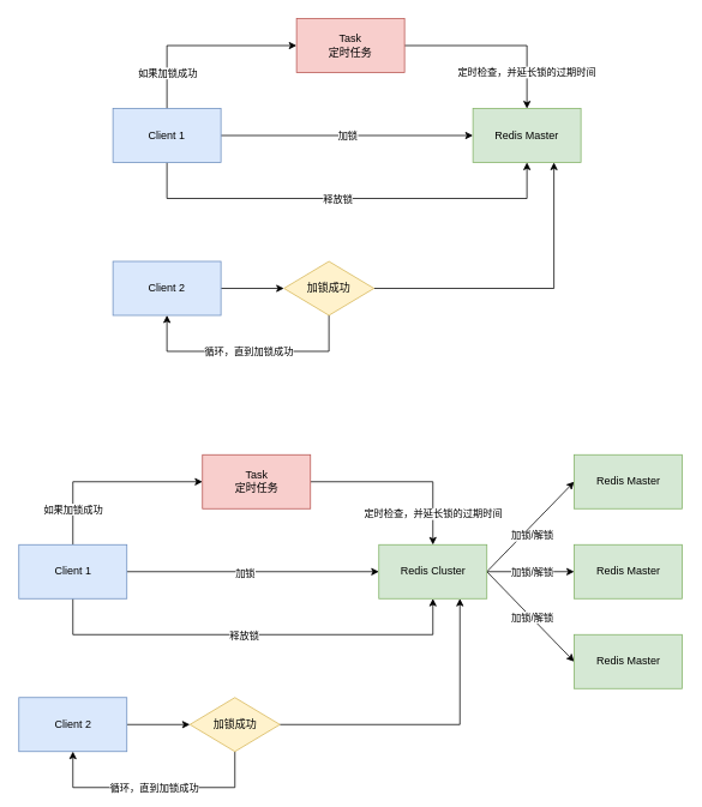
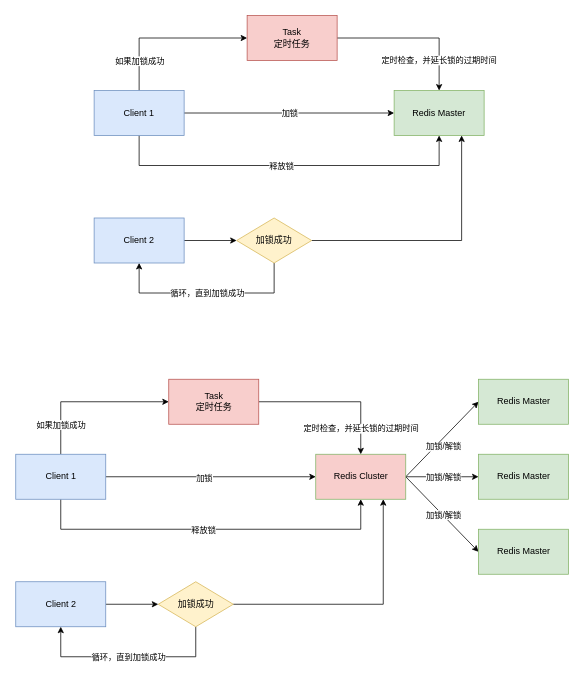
  <mxCell id="0" />
  <mxCell id="1" parent="0" />
  <mxCell id="2" style="edgeStyle=orthogonalEdgeStyle;rounded=0;orthogonalLoop=1;jettySize=auto;html=1;exitX=1;exitY=0.5;exitDx=0;exitDy=0;" edge="1" parent="1" source="8" target="9"><mxGeometry relative="1" as="geometry" /></mxCell>
  <mxCell id="3" value="加锁" style="edgeLabel;html=1;align=center;verticalAlign=middle;resizable=0;points=[];" vertex="1" connectable="0" parent="2"><mxGeometry x="-0.093" y="1" relative="1" as="geometry"><mxPoint x="13" y="1" as="offset" /></mxGeometry></mxCell>
  <mxCell id="4" style="edgeStyle=orthogonalEdgeStyle;rounded=0;orthogonalLoop=1;jettySize=auto;html=1;exitX=0.5;exitY=0;exitDx=0;exitDy=0;entryX=0;entryY=0.5;entryDx=0;entryDy=0;" edge="1" parent="1" source="8" target="12"><mxGeometry relative="1" as="geometry" /></mxCell>
  <mxCell id="5" value="如果加锁成功" style="edgeLabel;html=1;align=center;verticalAlign=middle;resizable=0;points=[];" vertex="1" connectable="0" parent="4"><mxGeometry x="0.028" y="3" relative="1" as="geometry"><mxPoint x="-40" y="33" as="offset" /></mxGeometry></mxCell>
  <mxCell id="6" style="edgeStyle=orthogonalEdgeStyle;rounded=0;orthogonalLoop=1;jettySize=auto;html=1;exitX=0.5;exitY=1;exitDx=0;exitDy=0;entryX=0.5;entryY=1;entryDx=0;entryDy=0;" edge="1" parent="1" source="8" target="9"><mxGeometry relative="1" as="geometry"><Array as="points"><mxPoint x="185" y="220" /><mxPoint x="585" y="220" /></Array></mxGeometry></mxCell>
  <mxCell id="7" value="释放锁" style="edgeLabel;html=1;align=center;verticalAlign=middle;resizable=0;points=[];" vertex="1" connectable="0" parent="6"><mxGeometry x="-0.046" relative="1" as="geometry"><mxPoint as="offset" /></mxGeometry></mxCell>
  <mxCell id="8" value="Client 1" style="rounded=0;whiteSpace=wrap;html=1;fillColor=#dae8fc;strokeColor=#6c8ebf;" vertex="1" parent="1"><mxGeometry x="125" y="120" width="120" height="60" as="geometry" /></mxCell>
  <mxCell id="9" value="Redis Master" style="rounded=0;whiteSpace=wrap;html=1;fillColor=#d5e8d4;strokeColor=#82b366;" vertex="1" parent="1"><mxGeometry x="525" y="120" width="120" height="60" as="geometry" /></mxCell>
  <mxCell id="10" style="edgeStyle=orthogonalEdgeStyle;rounded=0;orthogonalLoop=1;jettySize=auto;html=1;exitX=1;exitY=0.5;exitDx=0;exitDy=0;entryX=0.5;entryY=0;entryDx=0;entryDy=0;" edge="1" parent="1" source="12" target="9"><mxGeometry relative="1" as="geometry" /></mxCell>
  <mxCell id="11" value="定时检查，并延长锁的过期时间" style="edgeLabel;html=1;align=center;verticalAlign=middle;resizable=0;points=[];" vertex="1" connectable="0" parent="10"><mxGeometry x="0.602" y="-1" relative="1" as="geometry"><mxPoint as="offset" /></mxGeometry></mxCell>
  <mxCell id="12" value="Task&lt;br&gt;定时任务" style="rounded=0;whiteSpace=wrap;html=1;fillColor=#f8cecc;strokeColor=#b85450;" vertex="1" parent="1"><mxGeometry x="329" y="20" width="120" height="60" as="geometry" /></mxCell>
  <mxCell id="13" style="edgeStyle=orthogonalEdgeStyle;rounded=0;orthogonalLoop=1;jettySize=auto;html=1;exitX=1;exitY=0.5;exitDx=0;exitDy=0;entryX=0;entryY=0.5;entryDx=0;entryDy=0;" edge="1" parent="1" source="14" target="18"><mxGeometry relative="1" as="geometry" /></mxCell>
  <mxCell id="14" value="Client 2" style="rounded=0;whiteSpace=wrap;html=1;fillColor=#dae8fc;strokeColor=#6c8ebf;" vertex="1" parent="1"><mxGeometry x="125" y="290" width="120" height="60" as="geometry" /></mxCell>
  <mxCell id="15" style="edgeStyle=orthogonalEdgeStyle;rounded=0;orthogonalLoop=1;jettySize=auto;html=1;exitX=1;exitY=0.5;exitDx=0;exitDy=0;entryX=0.75;entryY=1;entryDx=0;entryDy=0;" edge="1" parent="1" source="18" target="9"><mxGeometry relative="1" as="geometry" /></mxCell>
  <mxCell id="16" style="edgeStyle=orthogonalEdgeStyle;rounded=0;orthogonalLoop=1;jettySize=auto;html=1;exitX=0.5;exitY=1;exitDx=0;exitDy=0;entryX=0.5;entryY=1;entryDx=0;entryDy=0;" edge="1" parent="1" source="18" target="14"><mxGeometry relative="1" as="geometry"><Array as="points"><mxPoint x="365" y="390" /><mxPoint x="185" y="390" /></Array></mxGeometry></mxCell>
  <mxCell id="17" value="循环，直到加锁成功" style="edgeLabel;html=1;align=center;verticalAlign=middle;resizable=0;points=[];" vertex="1" connectable="0" parent="16"><mxGeometry x="-0.123" y="2" relative="1" as="geometry"><mxPoint x="-16" y="-2" as="offset" /></mxGeometry></mxCell>
  <mxCell id="18" value="加锁成功" style="rhombus;whiteSpace=wrap;html=1;fillColor=#fff2cc;strokeColor=#d6b656;" vertex="1" parent="1"><mxGeometry x="315" y="290" width="100" height="60" as="geometry" /></mxCell>
  <mxCell id="19" style="edgeStyle=orthogonalEdgeStyle;rounded=0;orthogonalLoop=1;jettySize=auto;html=1;exitX=0.5;exitY=0;exitDx=0;exitDy=0;entryX=0;entryY=0.5;entryDx=0;entryDy=0;" edge="1" parent="1" source="25" target="35"><mxGeometry relative="1" as="geometry" /></mxCell>
  <mxCell id="20" value="如果加锁成功" style="edgeLabel;html=1;align=center;verticalAlign=middle;resizable=0;points=[];" vertex="1" connectable="0" parent="19"><mxGeometry x="0.028" y="3" relative="1" as="geometry"><mxPoint x="-40" y="33" as="offset" /></mxGeometry></mxCell>
  <mxCell id="21" style="edgeStyle=orthogonalEdgeStyle;rounded=0;orthogonalLoop=1;jettySize=auto;html=1;exitX=0.5;exitY=1;exitDx=0;exitDy=0;entryX=0.5;entryY=1;entryDx=0;entryDy=0;" edge="1" parent="1" source="25" target="32"><mxGeometry relative="1" as="geometry"><Array as="points"><mxPoint x="80.5" y="705" /><mxPoint x="480.5" y="705" /></Array></mxGeometry></mxCell>
  <mxCell id="22" value="释放锁" style="edgeLabel;html=1;align=center;verticalAlign=middle;resizable=0;points=[];" vertex="1" connectable="0" parent="21"><mxGeometry x="-0.041" relative="1" as="geometry"><mxPoint as="offset" /></mxGeometry></mxCell>
  <mxCell id="23" style="edgeStyle=orthogonalEdgeStyle;rounded=0;orthogonalLoop=1;jettySize=auto;html=1;exitX=1;exitY=0.5;exitDx=0;exitDy=0;" edge="1" parent="1" source="25" target="32"><mxGeometry relative="1" as="geometry" /></mxCell>
  <mxCell id="24" value="加锁" style="edgeLabel;html=1;align=center;verticalAlign=middle;resizable=0;points=[];" vertex="1" connectable="0" parent="23"><mxGeometry x="-0.064" y="-1" relative="1" as="geometry"><mxPoint as="offset" /></mxGeometry></mxCell>
  <mxCell id="25" value="Client 1" style="rounded=0;whiteSpace=wrap;html=1;fillColor=#dae8fc;strokeColor=#6c8ebf;" vertex="1" parent="1"><mxGeometry x="20.5" y="605" width="120" height="60" as="geometry" /></mxCell>
  <mxCell id="26" style="rounded=0;orthogonalLoop=1;jettySize=auto;html=1;exitX=1;exitY=0.5;exitDx=0;exitDy=0;entryX=0;entryY=0.5;entryDx=0;entryDy=0;" edge="1" parent="1" source="32" target="42"><mxGeometry relative="1" as="geometry" /></mxCell>
  <mxCell id="27" value="加锁/解锁" style="edgeLabel;html=1;align=center;verticalAlign=middle;resizable=0;points=[];" vertex="1" connectable="0" parent="26"><mxGeometry x="0.088" y="-3" relative="1" as="geometry"><mxPoint x="-5" y="12" as="offset" /></mxGeometry></mxCell>
  <mxCell id="28" style="edgeStyle=none;rounded=0;orthogonalLoop=1;jettySize=auto;html=1;exitX=1;exitY=0.5;exitDx=0;exitDy=0;entryX=0;entryY=0.5;entryDx=0;entryDy=0;" edge="1" parent="1" source="32" target="43"><mxGeometry relative="1" as="geometry" /></mxCell>
  <mxCell id="29" value="加锁/解锁" style="edgeLabel;html=1;align=center;verticalAlign=middle;resizable=0;points=[];" vertex="1" connectable="0" parent="28"><mxGeometry x="-0.125" y="2" relative="1" as="geometry"><mxPoint x="8" y="2" as="offset" /></mxGeometry></mxCell>
  <mxCell id="30" style="edgeStyle=none;rounded=0;orthogonalLoop=1;jettySize=auto;html=1;exitX=1;exitY=0.5;exitDx=0;exitDy=0;entryX=0;entryY=0.5;entryDx=0;entryDy=0;" edge="1" parent="1" source="32" target="44"><mxGeometry relative="1" as="geometry" /></mxCell>
  <mxCell id="31" value="加锁/解锁" style="edgeLabel;html=1;align=center;verticalAlign=middle;resizable=0;points=[];" vertex="1" connectable="0" parent="30"><mxGeometry x="-0.131" y="-1" relative="1" as="geometry"><mxPoint x="8" y="6" as="offset" /></mxGeometry></mxCell>
- <mxCell id="32" value="Redis Cluster" style="rounded=0;whiteSpace=wrap;html=1;fillColor=#d5e8d4;strokeColor=#82b366;" vertex="1" parent="1"><mxGeometry x="420.5" y="605" width="120" height="60" as="geometry" /></mxCell>
+ <mxCell id="32" value="Redis Cluster" style="rounded=0;whiteSpace=wrap;html=1;fillColor=#f8cecc;strokeColor=#82b366;" vertex="1" parent="1"><mxGeometry x="420.5" y="605" width="120" height="60" as="geometry" /></mxCell>
  <mxCell id="33" style="edgeStyle=orthogonalEdgeStyle;rounded=0;orthogonalLoop=1;jettySize=auto;html=1;exitX=1;exitY=0.5;exitDx=0;exitDy=0;entryX=0.5;entryY=0;entryDx=0;entryDy=0;" edge="1" parent="1" source="35" target="32"><mxGeometry relative="1" as="geometry" /></mxCell>
  <mxCell id="34" value="定时检查，并延长锁的过期时间" style="edgeLabel;html=1;align=center;verticalAlign=middle;resizable=0;points=[];" vertex="1" connectable="0" parent="33"><mxGeometry x="0.68" y="-3" relative="1" as="geometry"><mxPoint x="3" y="-2" as="offset" /></mxGeometry></mxCell>
  <mxCell id="35" value="Task&lt;br&gt;定时任务" style="rounded=0;whiteSpace=wrap;html=1;fillColor=#f8cecc;strokeColor=#b85450;" vertex="1" parent="1"><mxGeometry x="224.5" y="505" width="120" height="60" as="geometry" /></mxCell>
  <mxCell id="36" style="edgeStyle=orthogonalEdgeStyle;rounded=0;orthogonalLoop=1;jettySize=auto;html=1;exitX=1;exitY=0.5;exitDx=0;exitDy=0;entryX=0;entryY=0.5;entryDx=0;entryDy=0;" edge="1" parent="1" source="37" target="41"><mxGeometry relative="1" as="geometry" /></mxCell>
  <mxCell id="37" value="Client 2" style="rounded=0;whiteSpace=wrap;html=1;fillColor=#dae8fc;strokeColor=#6c8ebf;" vertex="1" parent="1"><mxGeometry x="20.5" y="775" width="120" height="60" as="geometry" /></mxCell>
  <mxCell id="38" style="edgeStyle=orthogonalEdgeStyle;rounded=0;orthogonalLoop=1;jettySize=auto;html=1;exitX=0.5;exitY=1;exitDx=0;exitDy=0;entryX=0.5;entryY=1;entryDx=0;entryDy=0;" edge="1" parent="1" source="41" target="37"><mxGeometry relative="1" as="geometry"><Array as="points"><mxPoint x="260.5" y="875" /><mxPoint x="80.5" y="875" /></Array></mxGeometry></mxCell>
  <mxCell id="39" value="循环，直到加锁成功" style="edgeLabel;html=1;align=center;verticalAlign=middle;resizable=0;points=[];" vertex="1" connectable="0" parent="38"><mxGeometry x="-0.123" y="2" relative="1" as="geometry"><mxPoint x="-16" y="-2" as="offset" /></mxGeometry></mxCell>
  <mxCell id="40" style="edgeStyle=orthogonalEdgeStyle;rounded=0;orthogonalLoop=1;jettySize=auto;html=1;exitX=1;exitY=0.5;exitDx=0;exitDy=0;entryX=0.75;entryY=1;entryDx=0;entryDy=0;" edge="1" parent="1" source="41" target="32"><mxGeometry relative="1" as="geometry" /></mxCell>
  <mxCell id="41" value="加锁成功" style="rhombus;whiteSpace=wrap;html=1;fillColor=#fff2cc;strokeColor=#d6b656;" vertex="1" parent="1"><mxGeometry x="210.5" y="775" width="100" height="60" as="geometry" /></mxCell>
  <mxCell id="42" value="Redis Master" style="rounded=0;whiteSpace=wrap;html=1;fillColor=#d5e8d4;strokeColor=#82b366;" vertex="1" parent="1"><mxGeometry x="637.5" y="505" width="120" height="60" as="geometry" /></mxCell>
  <mxCell id="43" value="Redis Master" style="rounded=0;whiteSpace=wrap;html=1;fillColor=#d5e8d4;strokeColor=#82b366;" vertex="1" parent="1"><mxGeometry x="637.5" y="605" width="120" height="60" as="geometry" /></mxCell>
  <mxCell id="44" value="Redis Master" style="rounded=0;whiteSpace=wrap;html=1;fillColor=#d5e8d4;strokeColor=#82b366;" vertex="1" parent="1"><mxGeometry x="637.5" y="705" width="120" height="60" as="geometry" /></mxCell>
